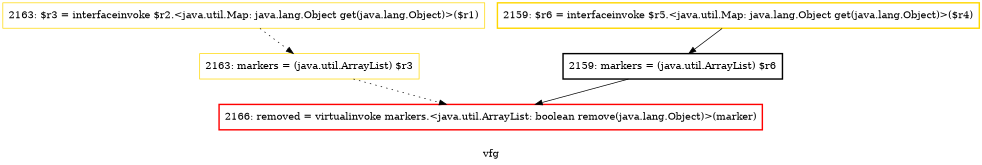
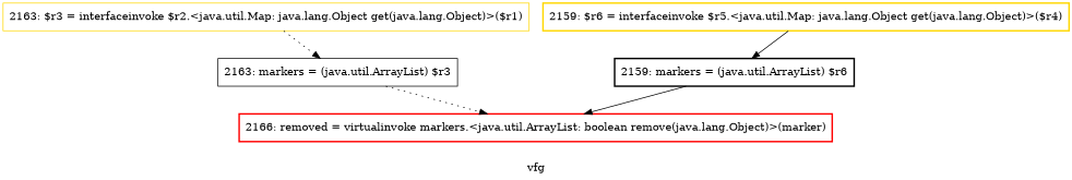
  digraph {
    label=vfg
    node [shape=box style=bold]
    "2166: removed = virtualinvoke markers.<java.util.ArrayList: boolean remove(java.lang.Object)>(marker)" [color=red]
-   "2163: markers = (java.util.ArrayList) $r3" [color=gold style=""]
+   "2163: markers = (java.util.ArrayList) $r3" [style=""]
    "2163: $r3 = interfaceinvoke $r2.<java.util.Map: java.lang.Object get(java.lang.Object)>($r1)" [color=gold style=""]
    "2159: markers = (java.util.ArrayList) $r6"
    "2159: $r6 = interfaceinvoke $r5.<java.util.Map: java.lang.Object get(java.lang.Object)>($r4)" [color=gold]
    "2163: markers = (java.util.ArrayList) $r3" -> "2166: removed = virtualinvoke markers.<java.util.ArrayList: boolean remove(java.lang.Object)>(marker)" [style=dotted]
    "2163: $r3 = interfaceinvoke $r2.<java.util.Map: java.lang.Object get(java.lang.Object)>($r1)" -> "2163: markers = (java.util.ArrayList) $r3" [style=dotted]
    "2159: markers = (java.util.ArrayList) $r6" -> "2166: removed = virtualinvoke markers.<java.util.ArrayList: boolean remove(java.lang.Object)>(marker)"
    "2159: $r6 = interfaceinvoke $r5.<java.util.Map: java.lang.Object get(java.lang.Object)>($r4)" -> "2159: markers = (java.util.ArrayList) $r6"
  }
